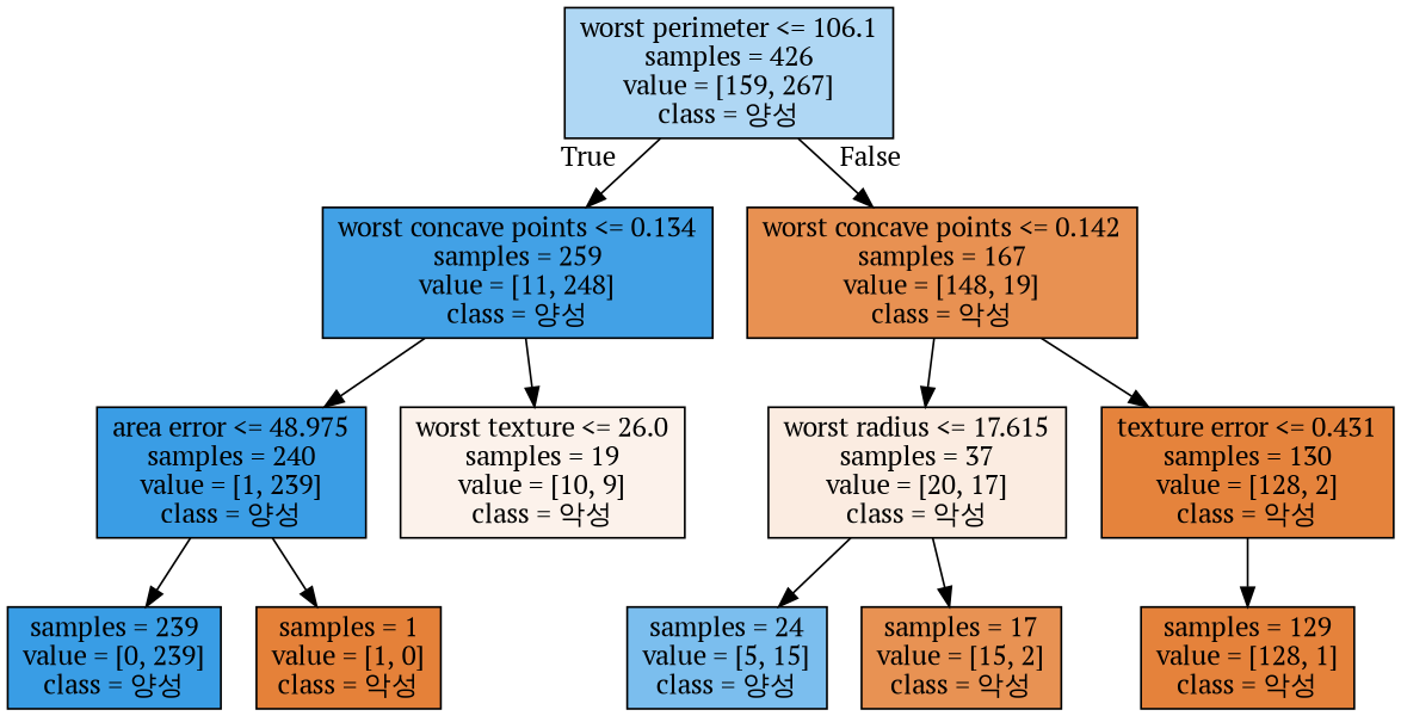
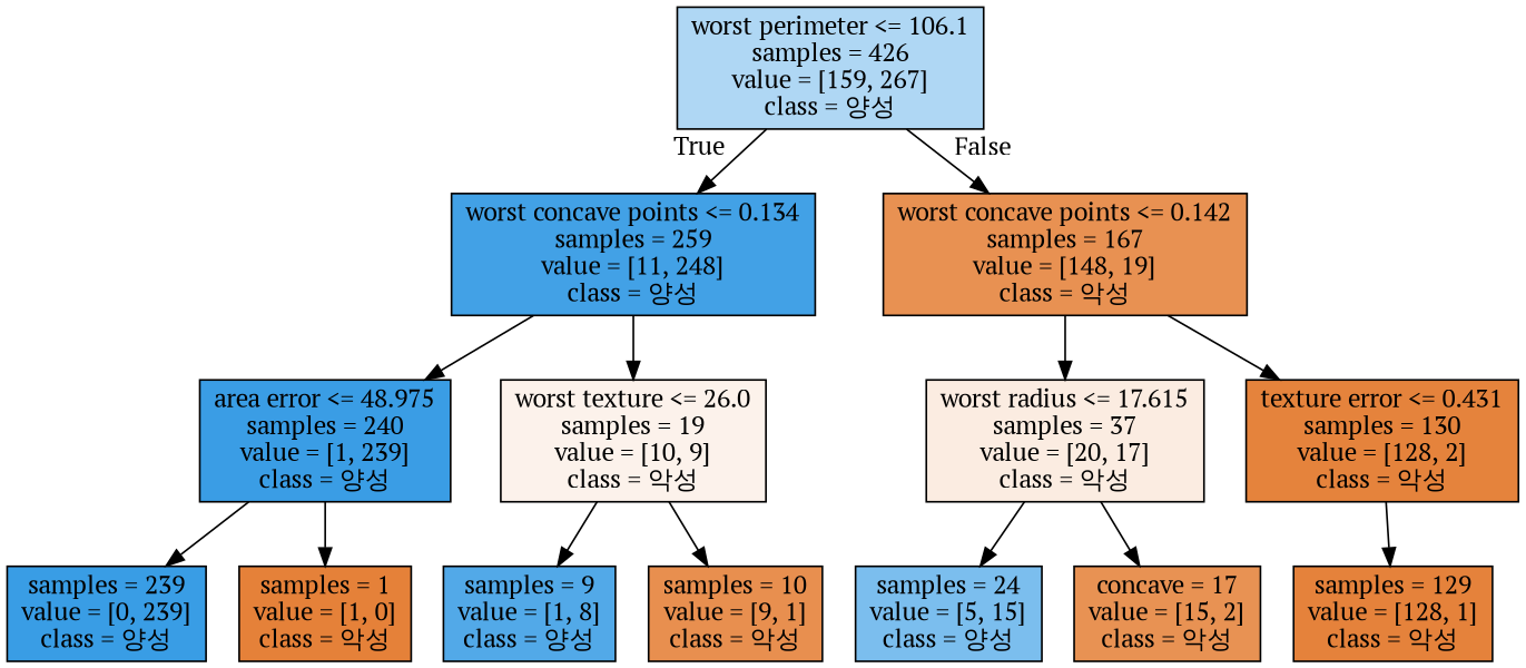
  digraph {
    fontname="PT Serif"
    node [color=black fontname="PT Serif" shape=box style=filled]
    edge [fontname="PT Serif"]
    n1 [fillcolor="#afd7f4" label="worst perimeter <= 106.1\nsamples = 426\nvalue = [159, 267]\nclass = 양성"]
    n2 [fillcolor="#42a1e6" label="worst concave points <= 0.134\nsamples = 259\nvalue = [11, 248]\nclass = 양성"]
    n3 [fillcolor="#e89152" label="worst concave points <= 0.142\nsamples = 167\nvalue = [148, 19]\nclass = 악성"]
    n4 [fillcolor="#3a9de5" label="area error <= 48.975\nsamples = 240\nvalue = [1, 239]\nclass = 양성"]
    n5 [fillcolor="#fcf2eb" label="worst texture <= 26.0\nsamples = 19\nvalue = [10, 9]\nclass = 악성"]
    n6 [fillcolor="#fbece1" label="worst radius <= 17.615\nsamples = 37\nvalue = [20, 17]\nclass = 악성"]
    n7 [fillcolor="#e5833c" label="texture error <= 0.431\nsamples = 130\nvalue = [128, 2]\nclass = 악성"]
    n8 [fillcolor="#399de5" label="samples = 239\nvalue = [0, 239]\nclass = 양성"]
    n9 [fillcolor="#e58139" label="samples = 1\nvalue = [1, 0]\nclass = 악성"]
+   n10 [fillcolor="#52a9e8" label="samples = 9\nvalue = [1, 8]\nclass = 양성"]
+   n11 [fillcolor="#e88f4f" label="samples = 10\nvalue = [9, 1]\nclass = 악성"]
    n12 [fillcolor="#7bbeee" label="samples = 24\nvalue = [5, 15]\nclass = 양성"]
-   n13 [fillcolor="#e89253" label="samples = 17\nvalue = [15, 2]\nclass = 악성"]
+   n13 [fillcolor="#e89253" label="concave = 17\nvalue = [15, 2]\nclass = 악성"]
    n14 [fillcolor="#e5823b" label="samples = 129\nvalue = [128, 1]\nclass = 악성"]
    n1 -> n2 [headlabel=True labelangle=45 labeldistance=2.5]
    n1 -> n3 [headlabel=False labelangle=-45 labeldistance=2.5]
    n2 -> n4
    n2 -> n5
    n3 -> n6
    n3 -> n7
    n4 -> n8
    n4 -> n9
+   n5 -> n10
+   n5 -> n11
    n6 -> n12
    n6 -> n13
    n7 -> n14
  }
